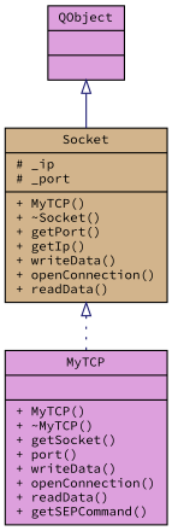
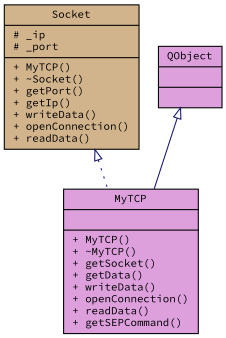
  digraph {
    fontname="Source Code Pro"
    node [color=black fillcolor=plum fontname="Source Code Pro" fontsize=10 shape=record style=filled]
    edge [arrowtail=onormal color=midnightblue dir=back fontname="Source Code Pro" fontsize=10 labelfontname=Helvetica labelfontsize=10]
-   n1 [fontcolor=black height=0.2 label="{MyTCP\n||+ MyTCP()\l+ ~MyTCP()\l+ getSocket()\l+ port()\l+ writeData()\l+ openConnection()\l+ readData()\l+ getSEPCommand()\l}" width=0.4]
+   n1 [fontcolor=black height=0.2 label="{MyTCP\n||+ MyTCP()\l+ ~MyTCP()\l+ getSocket()\l+ getData()\l+ writeData()\l+ openConnection()\l+ readData()\l+ getSEPCommand()\l}" width=0.4]
    n2 [fillcolor=tan height=0.2 label="{Socket\n|# _ip\l# _port\l|+ MyTCP()\l+ ~Socket()\l+ getPort()\l+ getIp()\l+ writeData()\l+ openConnection()\l+ readData()\l}" width=0.4]
    n3 [height=0.2 label="{QObject\n||}" width=0.4]
    n2 -> n1 [style=dotted]
-   n3 -> n2 [style=solid]
+   n3 -> n1 [style=solid]
  }
